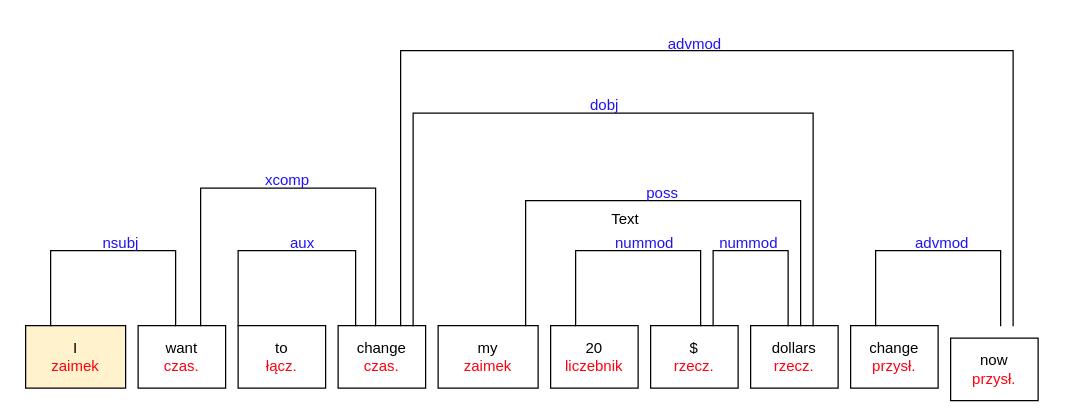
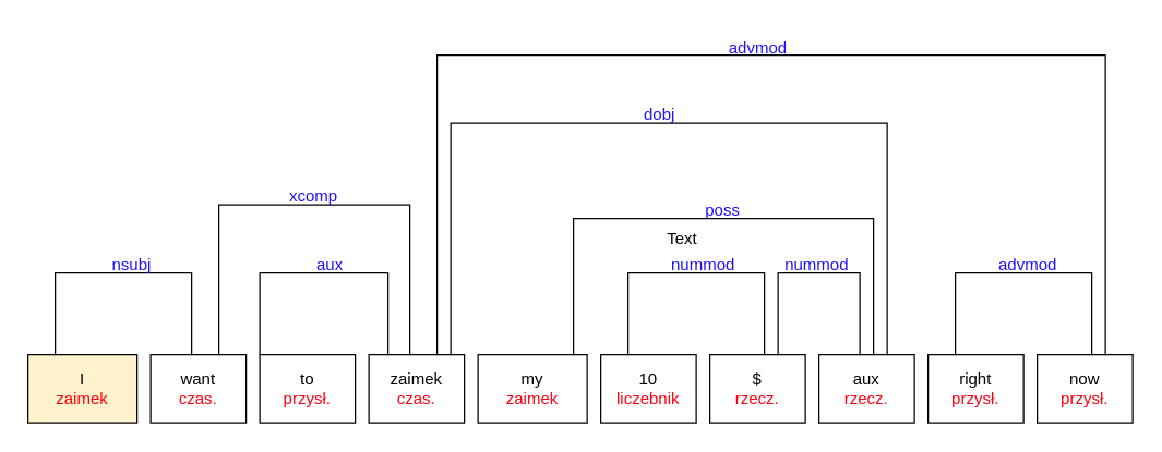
  <mxCell id="0" />
  <mxCell id="1" parent="0" />
  <mxCell id="2" value="&lt;div&gt;I&lt;/div&gt;&lt;div&gt;&lt;font color=&quot;#ff0011&quot;&gt;zaimek&lt;/font&gt;&lt;/div&gt;" style="rounded=0;whiteSpace=wrap;html=1;fillColor=#fff2cc;" vertex="1" parent="1"><mxGeometry x="20" y="260" width="80" height="50" as="geometry" /></mxCell>
  <mxCell id="3" value="want&lt;br&gt;&lt;font color=&quot;#ff0011&quot;&gt;czas.&lt;/font&gt;" style="rounded=0;whiteSpace=wrap;html=1;" vertex="1" parent="1"><mxGeometry x="110" y="260" width="70" height="50" as="geometry" /></mxCell>
- <mxCell id="4" value="&lt;div&gt;to&lt;font color=&quot;#ff0011&quot;&gt;&lt;br&gt;&lt;/font&gt;&lt;/div&gt;&lt;div&gt;&lt;font color=&quot;#ff0011&quot;&gt;łącz.&lt;/font&gt;&lt;/div&gt;" style="rounded=0;whiteSpace=wrap;html=1;" vertex="1" parent="1"><mxGeometry x="190" y="260" width="70" height="50" as="geometry" /></mxCell>
- <mxCell id="5" value="&lt;div&gt;change&lt;font color=&quot;#ff0011&quot;&gt;&lt;br&gt;&lt;/font&gt;&lt;/div&gt;&lt;div&gt;&lt;font color=&quot;#ff0011&quot;&gt;czas.&lt;/font&gt;&lt;/div&gt;" style="rounded=0;whiteSpace=wrap;html=1;" vertex="1" parent="1"><mxGeometry x="270" y="260" width="70" height="50" as="geometry" /></mxCell>
+ <mxCell id="4" value="&lt;div&gt;to&lt;font color=&quot;#ff0011&quot;&gt;&lt;br&gt;&lt;/font&gt;&lt;/div&gt;&lt;div&gt;&lt;font color=&quot;#ff0011&quot;&gt;przysł.&lt;/font&gt;&lt;/div&gt;" style="rounded=0;whiteSpace=wrap;html=1;" vertex="1" parent="1"><mxGeometry x="190" y="260" width="70" height="50" as="geometry" /></mxCell>
+ <mxCell id="5" value="&lt;div&gt;zaimek&lt;font color=&quot;#ff0011&quot;&gt;&lt;br&gt;&lt;/font&gt;&lt;/div&gt;&lt;div&gt;&lt;font color=&quot;#ff0011&quot;&gt;czas.&lt;/font&gt;&lt;/div&gt;" style="rounded=0;whiteSpace=wrap;html=1;" vertex="1" parent="1"><mxGeometry x="270" y="260" width="70" height="50" as="geometry" /></mxCell>
  <mxCell id="6" value="&lt;div&gt;my&lt;font color=&quot;#ff0011&quot;&gt;&lt;br&gt;&lt;/font&gt;&lt;/div&gt;&lt;div&gt;&lt;font color=&quot;#ff0011&quot;&gt;zaimek&lt;/font&gt;&lt;/div&gt;" style="rounded=0;whiteSpace=wrap;html=1;" vertex="1" parent="1"><mxGeometry x="350" y="260" width="80" height="50" as="geometry" /></mxCell>
- <mxCell id="7" value="&lt;div&gt;20&lt;/div&gt;&lt;div&gt;&lt;font color=&quot;#ff0011&quot;&gt;liczebnik&lt;/font&gt;&lt;/div&gt;" style="rounded=0;whiteSpace=wrap;html=1;" vertex="1" parent="1"><mxGeometry x="440" y="260" width="70" height="50" as="geometry" /></mxCell>
+ <mxCell id="7" value="&lt;div&gt;10&lt;/div&gt;&lt;div&gt;&lt;font color=&quot;#ff0011&quot;&gt;liczebnik&lt;/font&gt;&lt;/div&gt;" style="rounded=0;whiteSpace=wrap;html=1;" vertex="1" parent="1"><mxGeometry x="440" y="260" width="70" height="50" as="geometry" /></mxCell>
  <mxCell id="8" value="&lt;div&gt;$&lt;/div&gt;&lt;div&gt;&lt;font color=&quot;#ff0011&quot;&gt;rzecz.&lt;/font&gt;&lt;/div&gt;" style="rounded=0;whiteSpace=wrap;html=1;" vertex="1" parent="1"><mxGeometry x="520" y="260" width="70" height="50" as="geometry" /></mxCell>
- <mxCell id="9" value="&lt;div&gt;dollars&lt;/div&gt;&lt;div&gt;&lt;font color=&quot;#ff0011&quot;&gt;rzecz.&lt;/font&gt;&lt;/div&gt;" style="rounded=0;whiteSpace=wrap;html=1;" vertex="1" parent="1"><mxGeometry x="600" y="260" width="70" height="50" as="geometry" /></mxCell>
- <mxCell id="10" value="&lt;div&gt;change&lt;font color=&quot;#ff0011&quot;&gt;&lt;br&gt;&lt;/font&gt;&lt;/div&gt;&lt;div&gt;&lt;font color=&quot;#ff0011&quot;&gt;przysł.&lt;/font&gt;&lt;/div&gt;" style="rounded=0;whiteSpace=wrap;html=1;" vertex="1" parent="1"><mxGeometry x="680" y="260" width="70" height="50" as="geometry" /></mxCell>
- <mxCell id="11" value="&lt;div&gt;now&lt;font color=&quot;#ff0011&quot;&gt;&lt;br&gt;&lt;/font&gt;&lt;/div&gt;&lt;div&gt;&lt;font color=&quot;#ff0011&quot;&gt;przysł.&lt;/font&gt;&lt;/div&gt;" style="rounded=0;whiteSpace=wrap;html=1;" vertex="1" parent="1"><mxGeometry x="760" y="270" width="70" height="50" as="geometry" /></mxCell>
+ <mxCell id="9" value="&lt;div&gt;aux&lt;/div&gt;&lt;div&gt;&lt;font color=&quot;#ff0011&quot;&gt;rzecz.&lt;/font&gt;&lt;/div&gt;" style="rounded=0;whiteSpace=wrap;html=1;" vertex="1" parent="1"><mxGeometry x="600" y="260" width="70" height="50" as="geometry" /></mxCell>
+ <mxCell id="10" value="&lt;div&gt;right&lt;font color=&quot;#ff0011&quot;&gt;&lt;br&gt;&lt;/font&gt;&lt;/div&gt;&lt;div&gt;&lt;font color=&quot;#ff0011&quot;&gt;przysł.&lt;/font&gt;&lt;/div&gt;" style="rounded=0;whiteSpace=wrap;html=1;" vertex="1" parent="1"><mxGeometry x="680" y="260" width="70" height="50" as="geometry" /></mxCell>
+ <mxCell id="11" value="&lt;div&gt;now&lt;font color=&quot;#ff0011&quot;&gt;&lt;br&gt;&lt;/font&gt;&lt;/div&gt;&lt;div&gt;&lt;font color=&quot;#ff0011&quot;&gt;przysł.&lt;/font&gt;&lt;/div&gt;" style="rounded=0;whiteSpace=wrap;html=1;" vertex="1" parent="1"><mxGeometry x="760" y="260" width="70" height="50" as="geometry" /></mxCell>
  <mxCell id="12" value="" style="shape=partialRectangle;whiteSpace=wrap;html=1;bottom=1;right=1;left=1;top=0;fillColor=none;routingCenterX=-0.5;rotation=-180;" vertex="1" parent="1"><mxGeometry x="420" y="160" width="220" height="100" as="geometry" /></mxCell>
  <mxCell id="13" value="" style="shape=partialRectangle;whiteSpace=wrap;html=1;bottom=1;right=1;left=1;top=0;fillColor=none;routingCenterX=-0.5;rotation=-180;" vertex="1" parent="1"><mxGeometry x="160" y="150" width="140" height="110" as="geometry" /></mxCell>
  <mxCell id="14" value="" style="shape=partialRectangle;whiteSpace=wrap;html=1;bottom=1;right=1;left=1;top=0;fillColor=none;routingCenterX=-0.5;rotation=-180;" vertex="1" parent="1"><mxGeometry x="190" y="200" width="94" height="60" as="geometry" /></mxCell>
  <mxCell id="15" value="" style="shape=partialRectangle;whiteSpace=wrap;html=1;bottom=1;right=1;left=1;top=0;fillColor=none;routingCenterX=-0.5;rotation=-180;" vertex="1" parent="1"><mxGeometry x="320" y="40" width="490" height="220" as="geometry" /></mxCell>
  <mxCell id="16" value="" style="shape=partialRectangle;whiteSpace=wrap;html=1;bottom=1;right=1;left=1;top=0;fillColor=none;routingCenterX=-0.5;rotation=-180;" vertex="1" parent="1"><mxGeometry x="700" y="200" width="100" height="60" as="geometry" /></mxCell>
  <mxCell id="17" value="" style="shape=partialRectangle;whiteSpace=wrap;html=1;bottom=1;right=1;left=1;top=0;fillColor=none;routingCenterX=-0.5;rotation=-180;" vertex="1" parent="1"><mxGeometry x="330" y="90" width="320" height="170" as="geometry" /></mxCell>
  <mxCell id="18" value="" style="shape=partialRectangle;whiteSpace=wrap;html=1;bottom=1;right=1;left=1;top=0;fillColor=none;routingCenterX=-0.5;rotation=-180;" vertex="1" parent="1"><mxGeometry x="460" y="200" width="100" height="60" as="geometry" /></mxCell>
  <mxCell id="19" value="" style="shape=partialRectangle;whiteSpace=wrap;html=1;bottom=1;right=1;left=1;top=0;fillColor=none;routingCenterX=-0.5;rotation=-180;" vertex="1" parent="1"><mxGeometry x="570" y="200" width="60" height="60" as="geometry" /></mxCell>
  <mxCell id="20" value="" style="shape=partialRectangle;whiteSpace=wrap;html=1;bottom=1;right=1;left=1;top=0;fillColor=none;routingCenterX=-0.5;rotation=-180;" vertex="1" parent="1"><mxGeometry x="40" y="200" width="100" height="60" as="geometry" /></mxCell>
  <mxCell id="21" value="Text" style="text;strokeColor=none;align=center;fillColor=none;html=1;verticalAlign=middle;whiteSpace=wrap;rounded=0;" vertex="1" parent="1"><mxGeometry x="470" y="160" width="60" height="30" as="geometry" /></mxCell>
  <mxCell id="22" value="&lt;font style=&quot;font-size: 12px;&quot; color=&quot;#2111f7&quot;&gt;advmod&lt;/font&gt;" style="text;html=1;align=center;verticalAlign=middle;resizable=0;points=[];autosize=1;strokeColor=none;fillColor=none;" vertex="1" parent="1"><mxGeometry x="520" y="20" width="70" height="30" as="geometry" /></mxCell>
  <mxCell id="23" value="&lt;font color=&quot;#2111f7&quot;&gt;dobj&lt;/font&gt;" style="text;whiteSpace=wrap;html=1;" vertex="1" parent="1"><mxGeometry x="470" y="70" width="80" height="40" as="geometry" /></mxCell>
  <mxCell id="24" value="&lt;font color=&quot;#2111f7&quot;&gt;nummod&lt;/font&gt;" style="text;whiteSpace=wrap;html=1;" vertex="1" parent="1"><mxGeometry x="490" y="180" width="80" height="40" as="geometry" /></mxCell>
  <mxCell id="25" value="&lt;font color=&quot;#2111f7&quot;&gt;&amp;nbsp;nummod&lt;/font&gt;" style="text;whiteSpace=wrap;html=1;" vertex="1" parent="1"><mxGeometry x="570" y="180" width="90" height="40" as="geometry" /></mxCell>
  <mxCell id="26" value="&lt;font color=&quot;#2111f7&quot;&gt;poss&lt;/font&gt;" style="text;whiteSpace=wrap;html=1;" vertex="1" parent="1"><mxGeometry x="515" y="140" width="80" height="40" as="geometry" /></mxCell>
  <mxCell id="27" value="&lt;font color=&quot;#2111f7&quot;&gt;xcomp&lt;/font&gt;" style="text;whiteSpace=wrap;html=1;" vertex="1" parent="1"><mxGeometry x="210" y="130" width="80" height="60" as="geometry" /></mxCell>
  <mxCell id="28" value="&lt;font color=&quot;#2111f7&quot;&gt;nsubj&lt;/font&gt;" style="text;whiteSpace=wrap;html=1;" vertex="1" parent="1"><mxGeometry x="80" y="180" width="80" height="40" as="geometry" /></mxCell>
  <mxCell id="29" value="&lt;font color=&quot;#2111f7&quot;&gt;aux&lt;/font&gt;" style="text;whiteSpace=wrap;html=1;" vertex="1" parent="1"><mxGeometry x="230" y="180" width="80" height="40" as="geometry" /></mxCell>
  <mxCell id="30" value="&lt;font style=&quot;font-size: 12px;&quot; color=&quot;#2111f7&quot;&gt;advmod&lt;/font&gt;" style="text;whiteSpace=wrap;html=1;" vertex="1" parent="1"><mxGeometry x="730" y="180" width="80" height="40" as="geometry" /></mxCell>
